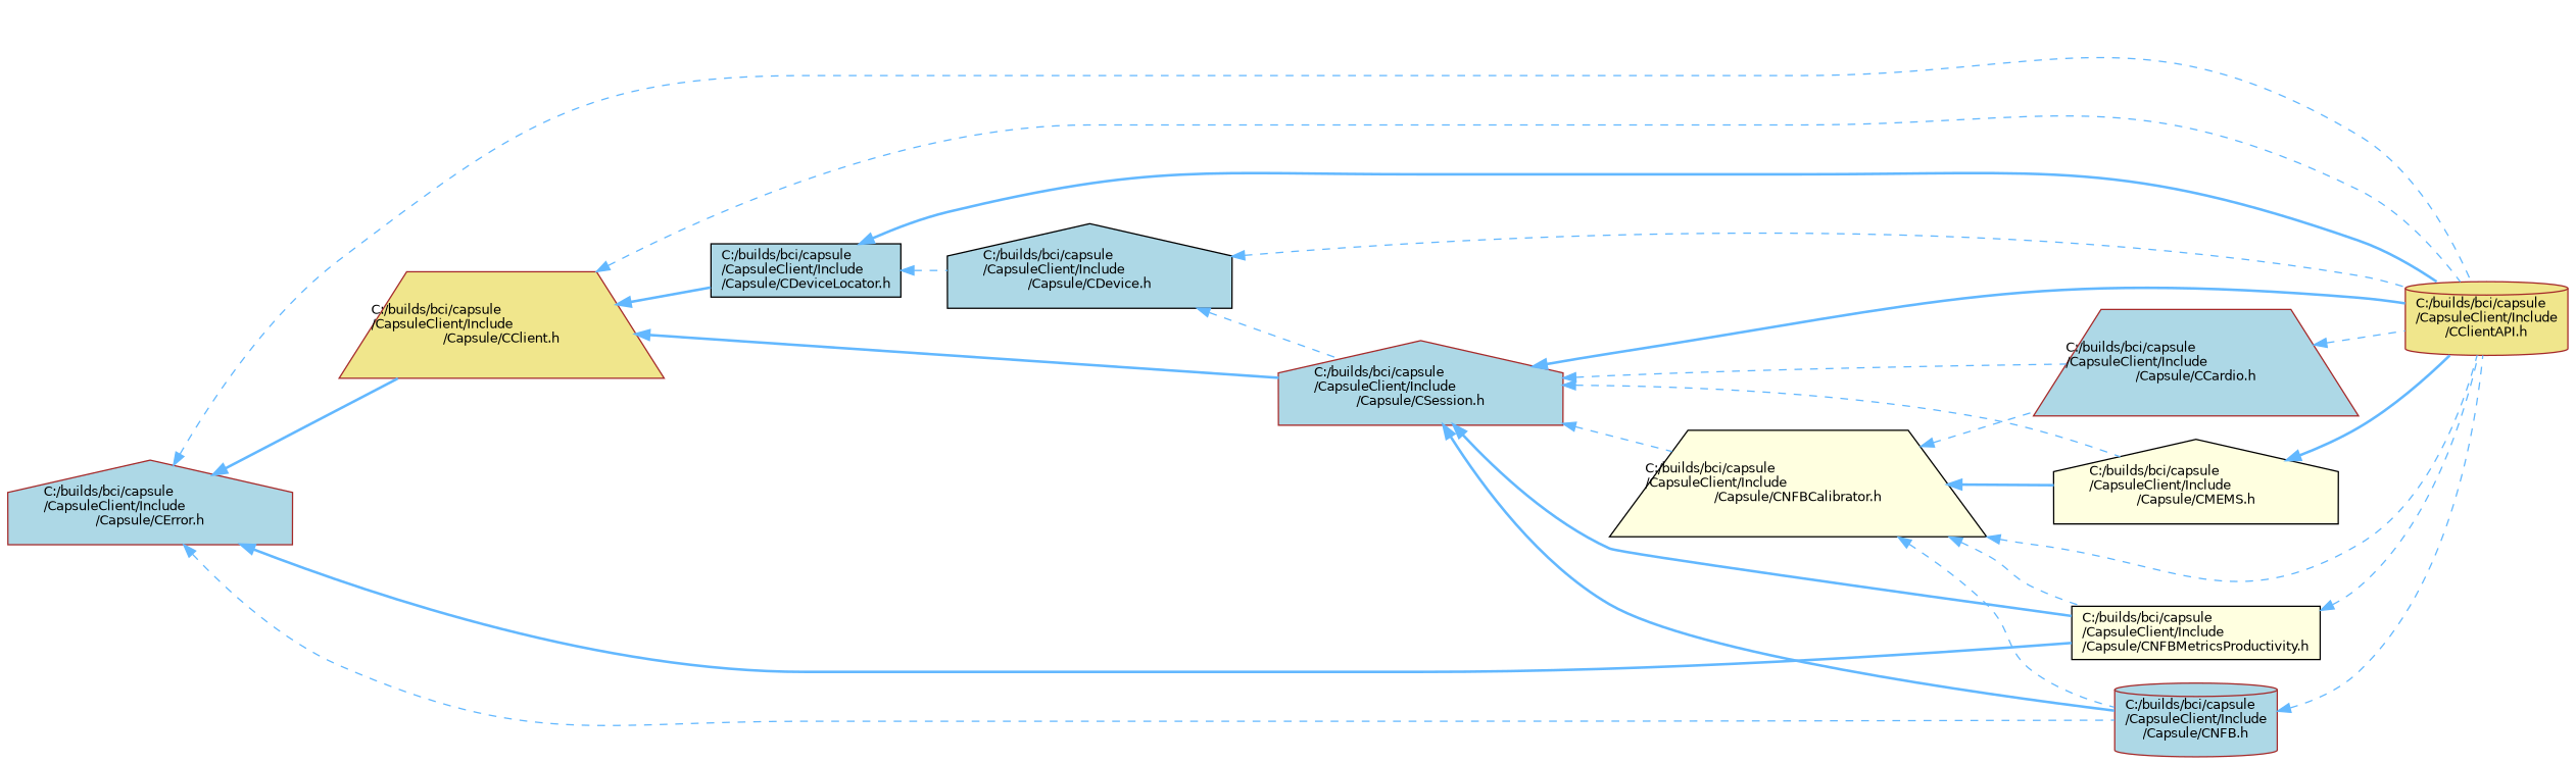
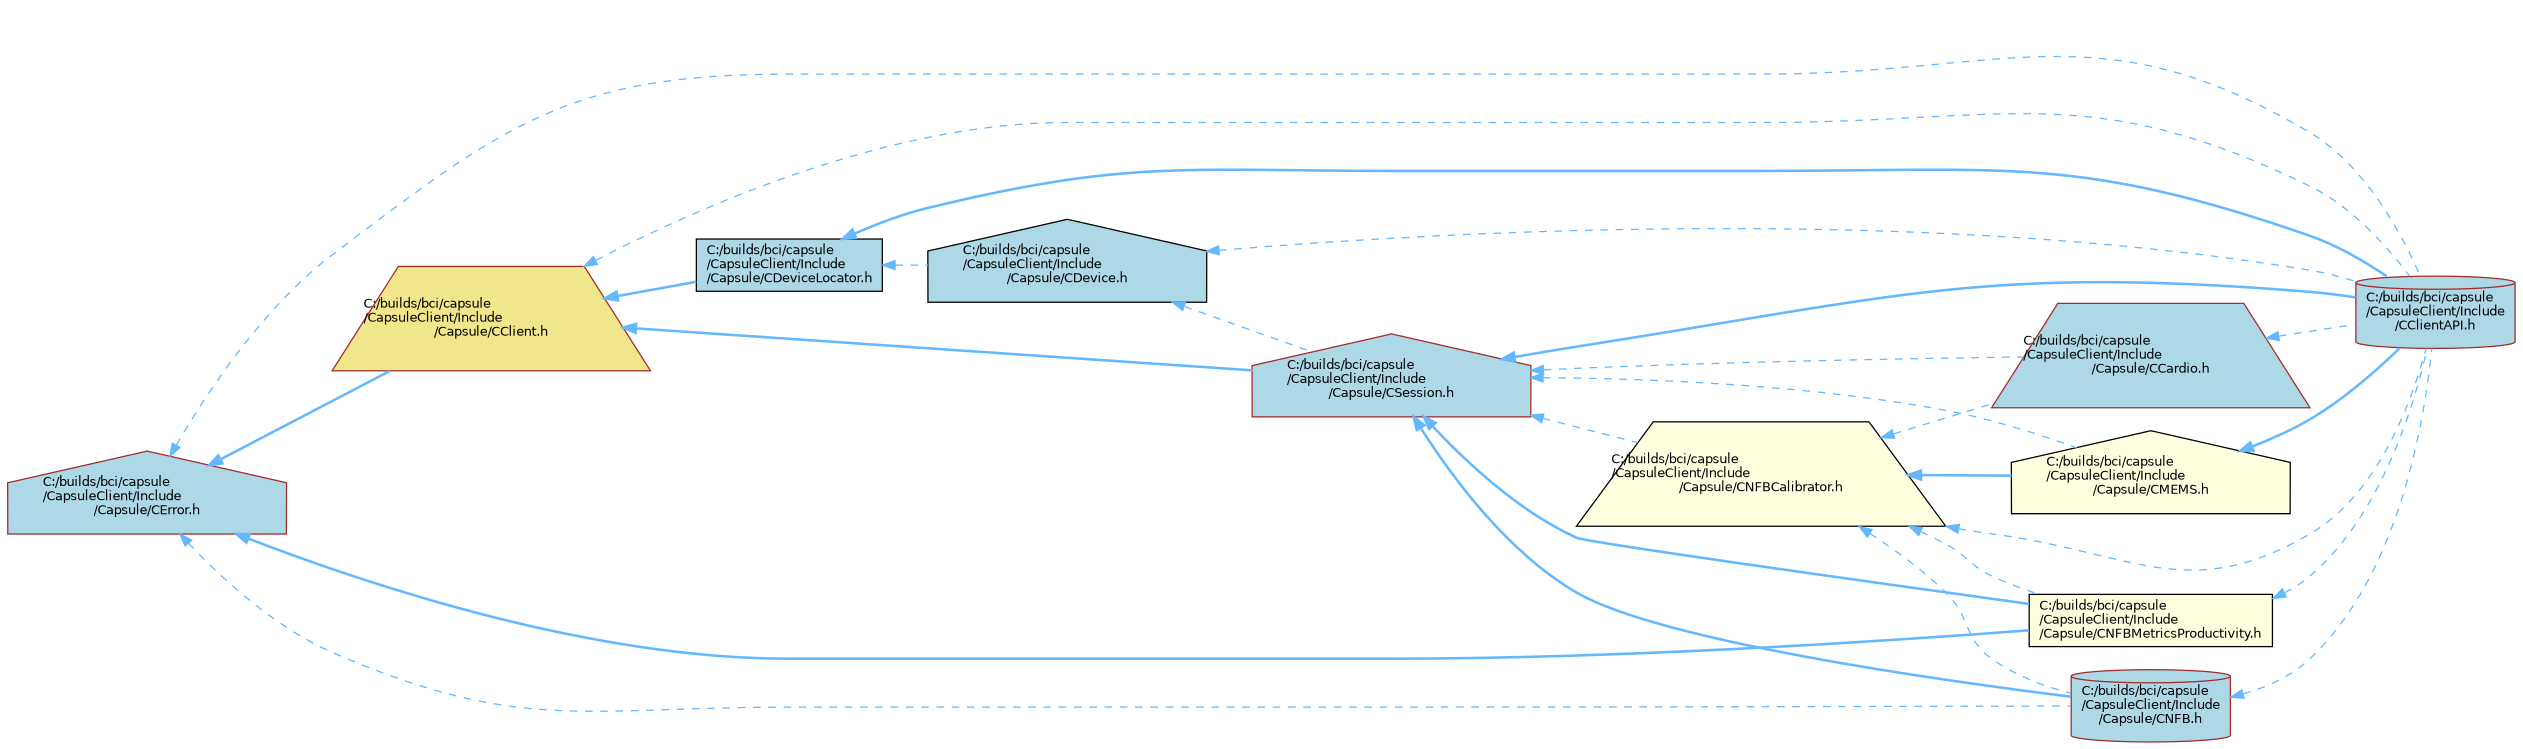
  digraph {
    rankdir=LR
    node [color=brown fillcolor=lightblue fontname=Helvetica fontsize=10 shape=house style=filled]
    edge [color=steelblue1 dir=back fontname=Helvetica fontsize=10 labelfontname=Helvetica labelfontsize=10 style=dashed]
    n1 [fontcolor=black height=0.2 label="C:/builds/bci/capsule\l/CapsuleClient/Include\l/Capsule/CError.h" width=0.4]
-   n2 [fillcolor=khaki height=0.2 label="C:/builds/bci/capsule\l/CapsuleClient/Include\l/CClientAPI.h" shape=cylinder width=0.4]
+   n2 [height=0.2 label="C:/builds/bci/capsule\l/CapsuleClient/Include\l/CClientAPI.h" shape=cylinder width=0.4]
    n3 [fillcolor=khaki height=0.2 label="C:/builds/bci/capsule\l/CapsuleClient/Include\l/Capsule/CClient.h" shape=trapezium width=0.4]
    n4 [height=0.2 label="C:/builds/bci/capsule\l/CapsuleClient/Include\l/Capsule/CNFB.h" shape=cylinder width=0.4]
    n5 [color=black fillcolor=lightyellow height=0.2 label="C:/builds/bci/capsule\l/CapsuleClient/Include\l/Capsule/CNFBMetricsProductivity.h" shape=box width=0.4]
    n6 [color=black height=0.2 label="C:/builds/bci/capsule\l/CapsuleClient/Include\l/Capsule/CDeviceLocator.h" shape=box width=0.4]
    n7 [height=0.2 label="C:/builds/bci/capsule\l/CapsuleClient/Include\l/Capsule/CSession.h" width=0.4]
    n8 [color=black height=0.2 label="C:/builds/bci/capsule\l/CapsuleClient/Include\l/Capsule/CDevice.h" width=0.4]
    n9 [height=0.2 label="C:/builds/bci/capsule\l/CapsuleClient/Include\l/Capsule/CCardio.h" shape=trapezium width=0.4]
    n10 [color=black fillcolor=lightyellow height=0.2 label="C:/builds/bci/capsule\l/CapsuleClient/Include\l/Capsule/CMEMS.h" width=0.4]
    n11 [color=black fillcolor=lightyellow height=0.2 label="C:/builds/bci/capsule\l/CapsuleClient/Include\l/Capsule/CNFBCalibrator.h" shape=trapezium width=0.4]
    n1 -> n2
    n1 -> n3 [style=bold]
    n1 -> n4
    n1 -> n5 [style=bold]
    n3 -> n2
    n3 -> n6 [style=bold]
    n3 -> n7 [style=bold]
    n4 -> n2
    n5 -> n2
    n6 -> n2 [style=bold]
    n6 -> n8
    n7 -> n2 [style=bold]
    n7 -> n4 [style=bold]
    n7 -> n5 [style=bold]
    n7 -> n9
    n7 -> n10
    n7 -> n11
    n8 -> n2
    n8 -> n7
    n9 -> n2
    n10 -> n2 [style=bold]
    n11 -> n2
    n11 -> n4
    n11 -> n5
    n11 -> n9
    n11 -> n10 [style=bold]
  }
